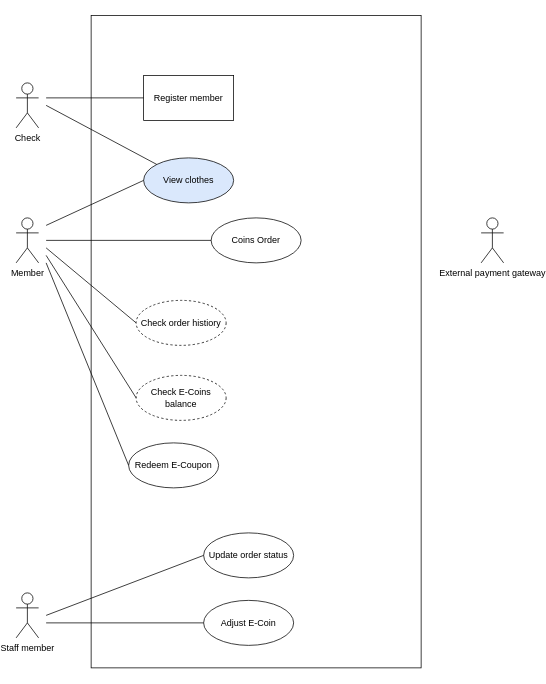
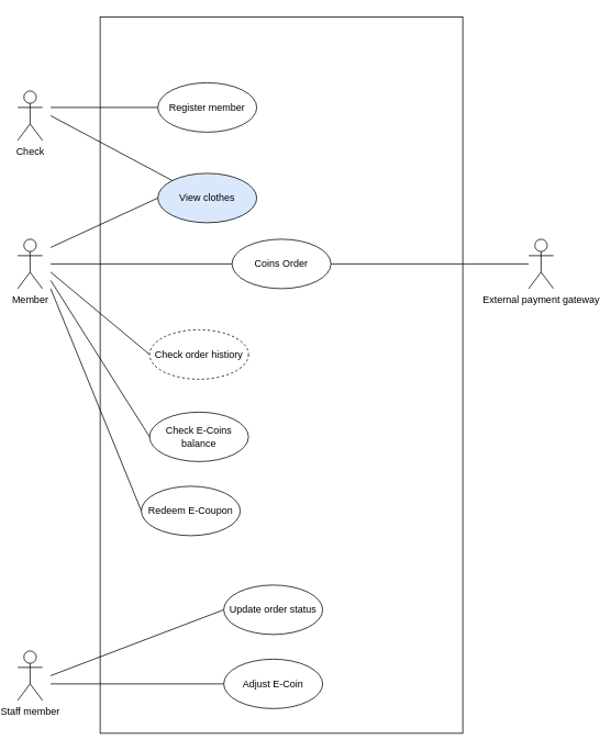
  <mxCell id="0" />
  <mxCell id="1" parent="0" />
  <mxCell id="2" value="" style="rounded=0;whiteSpace=wrap;html=1;" vertex="1" parent="1"><mxGeometry x="120" y="20" width="440" height="870" as="geometry" /></mxCell>
  <mxCell id="3" value="Check" style="shape=umlActor;verticalLabelPosition=bottom;verticalAlign=top;html=1;outlineConnect=0;" vertex="1" parent="1"><mxGeometry x="20" y="110" width="30" height="60" as="geometry" /></mxCell>
  <mxCell id="4" value="Member" style="shape=umlActor;verticalLabelPosition=bottom;verticalAlign=top;html=1;outlineConnect=0;" vertex="1" parent="1"><mxGeometry x="20" y="290" width="30" height="60" as="geometry" /></mxCell>
  <mxCell id="5" value="Staff member" style="shape=umlActor;verticalLabelPosition=bottom;verticalAlign=top;html=1;outlineConnect=0;" vertex="1" parent="1"><mxGeometry x="20" y="790" width="30" height="60" as="geometry" /></mxCell>
- <mxCell id="6" value="Register member" style="whiteSpace=wrap;html=1;rounded=0;" vertex="1" parent="1"><mxGeometry x="190" y="100" width="120" height="60" as="geometry" /></mxCell>
+ <mxCell id="6" value="Register member" style="ellipse;whiteSpace=wrap;html=1;" vertex="1" parent="1"><mxGeometry x="190" y="100" width="120" height="60" as="geometry" /></mxCell>
  <mxCell id="7" value="View clothes" style="ellipse;whiteSpace=wrap;html=1;fillColor=#dae8fc;" vertex="1" parent="1"><mxGeometry x="190" y="210" width="120" height="60" as="geometry" /></mxCell>
  <mxCell id="8" value="Coins Order" style="ellipse;whiteSpace=wrap;html=1;" vertex="1" parent="1"><mxGeometry x="280" y="290" width="120" height="60" as="geometry" /></mxCell>
  <mxCell id="9" value="Check order histiory" style="ellipse;whiteSpace=wrap;html=1;dashed=1;" vertex="1" parent="1"><mxGeometry x="180" y="400" width="120" height="60" as="geometry" /></mxCell>
- <mxCell id="10" value="Check E-Coins balance" style="ellipse;whiteSpace=wrap;html=1;dashed=1;" vertex="1" parent="1"><mxGeometry x="180" y="500" width="120" height="60" as="geometry" /></mxCell>
+ <mxCell id="10" value="Check E-Coins balance" style="ellipse;whiteSpace=wrap;html=1;" vertex="1" parent="1"><mxGeometry x="180" y="500" width="120" height="60" as="geometry" /></mxCell>
  <mxCell id="11" value="Redeem E-Coupon" style="ellipse;whiteSpace=wrap;html=1;" vertex="1" parent="1"><mxGeometry x="170" y="590" width="120" height="60" as="geometry" /></mxCell>
  <mxCell id="12" value="Update order status" style="ellipse;whiteSpace=wrap;html=1;" vertex="1" parent="1"><mxGeometry x="270" y="710" width="120" height="60" as="geometry" /></mxCell>
  <mxCell id="13" value="Adjust E-Coin" style="ellipse;whiteSpace=wrap;html=1;" vertex="1" parent="1"><mxGeometry x="270" y="800" width="120" height="60" as="geometry" /></mxCell>
  <mxCell id="14" value="" style="endArrow=none;html=1;entryX=0;entryY=0.5;entryDx=0;entryDy=0;" edge="1" parent="1" target="6"><mxGeometry width="50" height="50" relative="1" as="geometry"><mxPoint x="60" y="130" as="sourcePoint" /><mxPoint x="140" y="80" as="targetPoint" /></mxGeometry></mxCell>
  <mxCell id="15" value="" style="endArrow=none;html=1;entryX=0;entryY=0;entryDx=0;entryDy=0;" edge="1" parent="1" target="7"><mxGeometry width="50" height="50" relative="1" as="geometry"><mxPoint x="60" y="140" as="sourcePoint" /><mxPoint x="150" y="160" as="targetPoint" /></mxGeometry></mxCell>
  <mxCell id="16" value="" style="endArrow=none;html=1;entryX=0;entryY=0.5;entryDx=0;entryDy=0;" edge="1" parent="1" target="7"><mxGeometry width="50" height="50" relative="1" as="geometry"><mxPoint x="60" y="300" as="sourcePoint" /><mxPoint x="140" y="280" as="targetPoint" /></mxGeometry></mxCell>
  <mxCell id="17" value="" style="endArrow=none;html=1;entryX=0;entryY=0.5;entryDx=0;entryDy=0;" edge="1" parent="1" target="8"><mxGeometry width="50" height="50" relative="1" as="geometry"><mxPoint x="60" y="320" as="sourcePoint" /><mxPoint x="140" y="310" as="targetPoint" /></mxGeometry></mxCell>
  <mxCell id="18" value="" style="endArrow=none;html=1;entryX=0;entryY=0.5;entryDx=0;entryDy=0;" edge="1" parent="1" target="9"><mxGeometry width="50" height="50" relative="1" as="geometry"><mxPoint x="60" y="330" as="sourcePoint" /><mxPoint x="140" y="350" as="targetPoint" /></mxGeometry></mxCell>
  <mxCell id="19" value="" style="endArrow=none;html=1;entryX=0;entryY=0.5;entryDx=0;entryDy=0;" edge="1" parent="1" target="10"><mxGeometry width="50" height="50" relative="1" as="geometry"><mxPoint x="60" y="340" as="sourcePoint" /><mxPoint x="90" y="430" as="targetPoint" /></mxGeometry></mxCell>
  <mxCell id="20" value="" style="endArrow=none;html=1;entryX=0;entryY=0.5;entryDx=0;entryDy=0;" edge="1" parent="1" target="11"><mxGeometry width="50" height="50" relative="1" as="geometry"><mxPoint x="60" y="350" as="sourcePoint" /><mxPoint x="70" y="430" as="targetPoint" /></mxGeometry></mxCell>
  <mxCell id="21" value="" style="endArrow=none;html=1;entryX=0;entryY=0.5;entryDx=0;entryDy=0;" edge="1" parent="1" target="12"><mxGeometry width="50" height="50" relative="1" as="geometry"><mxPoint x="60" y="820" as="sourcePoint" /><mxPoint x="170" y="750" as="targetPoint" /></mxGeometry></mxCell>
  <mxCell id="22" value="" style="endArrow=none;html=1;entryX=0;entryY=0.5;entryDx=0;entryDy=0;" edge="1" parent="1" target="13"><mxGeometry width="50" height="50" relative="1" as="geometry"><mxPoint x="60" y="830" as="sourcePoint" /><mxPoint x="150" y="900" as="targetPoint" /></mxGeometry></mxCell>
  <mxCell id="23" value="External payment gateway" style="shape=umlActor;verticalLabelPosition=bottom;verticalAlign=top;html=1;outlineConnect=0;" vertex="1" parent="1"><mxGeometry x="640" y="290" width="30" height="60" as="geometry" /></mxCell>
+ <mxCell id="24" value="" style="endArrow=none;html=1;exitX=1;exitY=0.5;exitDx=0;exitDy=0;" edge="1" parent="1" source="8" target="23"><mxGeometry width="50" height="50" relative="1" as="geometry"><mxPoint x="480" y="350" as="sourcePoint" /><mxPoint x="530" y="300" as="targetPoint" /></mxGeometry></mxCell>
